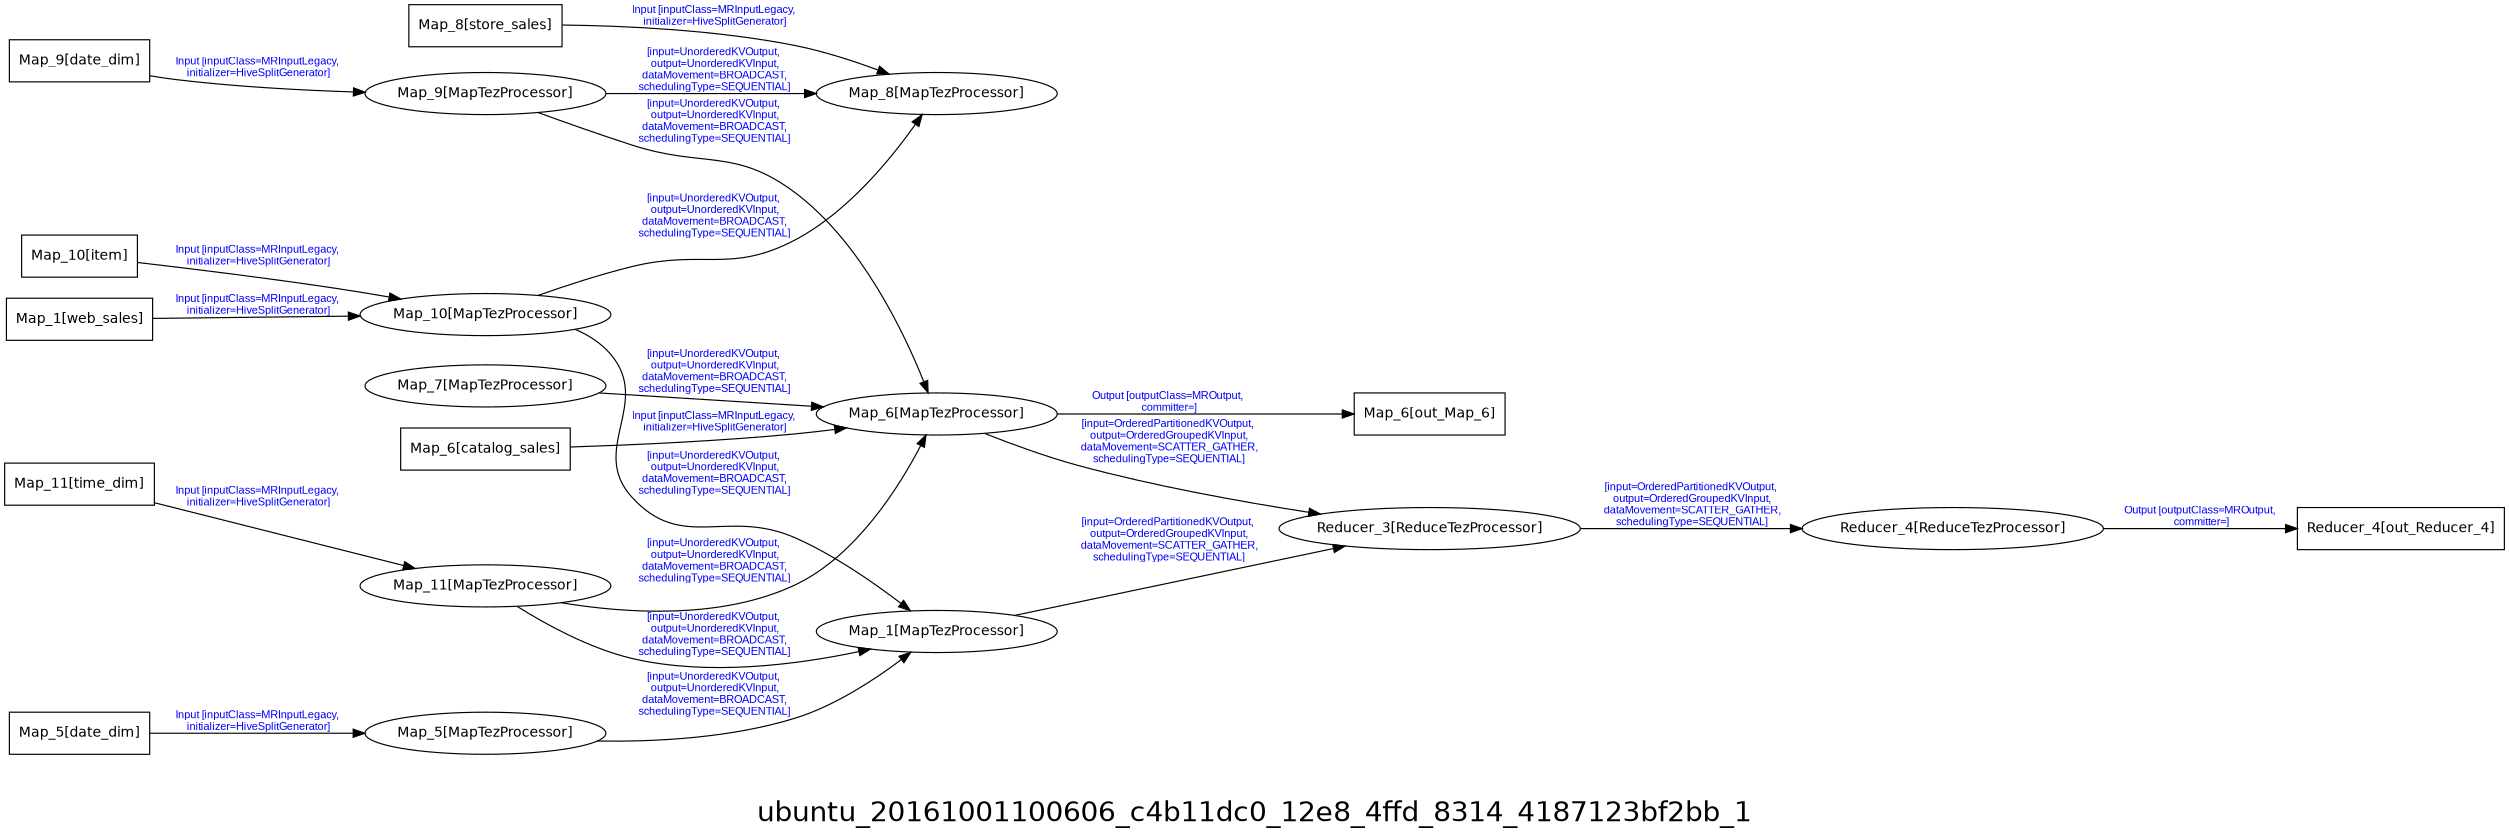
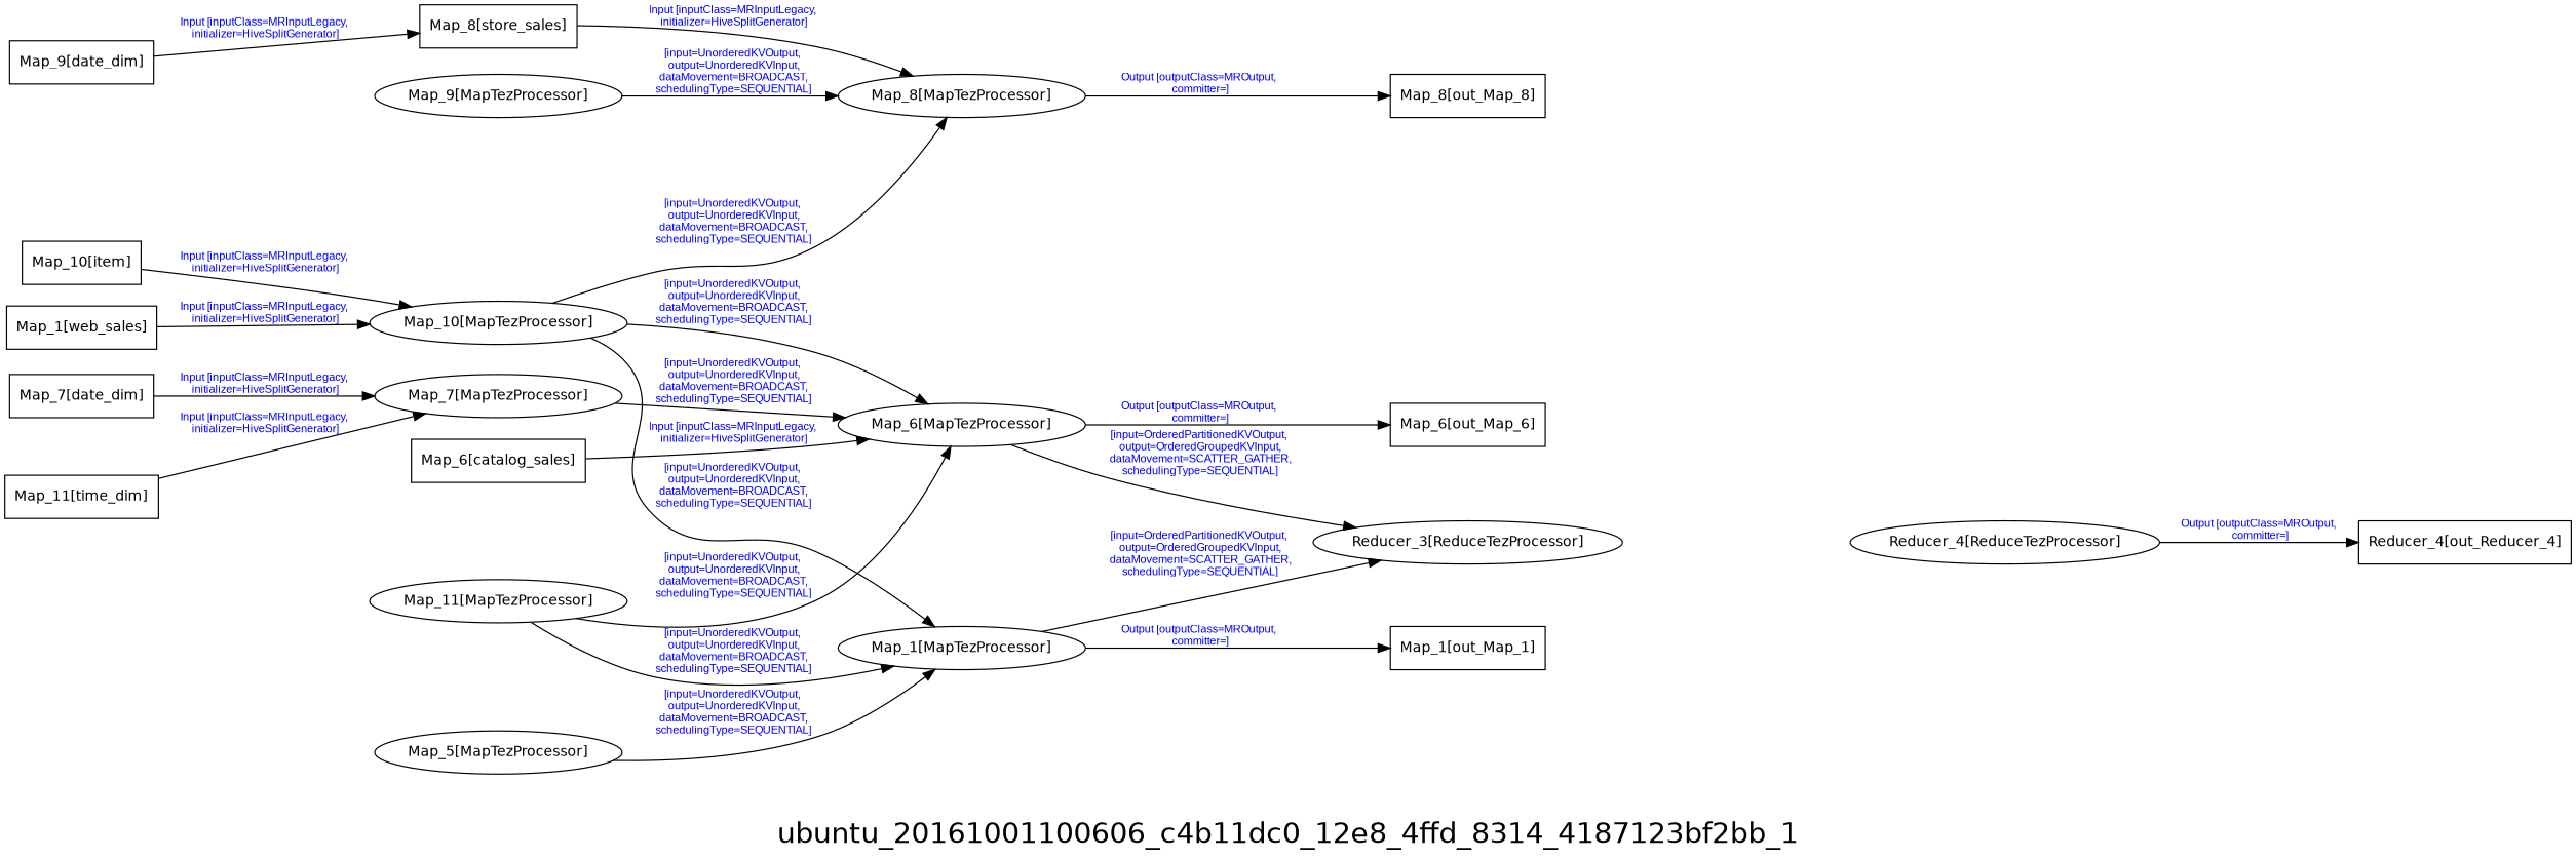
  digraph {
    fontname=Helvetica
    fontsize=24
    label=ubuntu_20161001100606_c4b11dc0_12e8_4ffd_8314_4187123bf2bb_1
    rankdir=LR
    node [fontname=Helvetica fontsize=12 shape=box]
    edge [fontcolor=blue fontname=Arial fontsize=9]
    n1 [label="Map_8[store_sales]"]
    n2 [label="Map_8[MapTezProcessor]" shape=""]
+   n3 [label="Map_8[out_Map_8]"]
    n4 [label="Reducer_3[ReduceTezProcessor]" shape=""]
    n5 [label="Reducer_4[ReduceTezProcessor]" shape=""]
    n6 [label="Map_6[out_Map_6]"]
-   n7 [label="Map_5[date_dim]"]
    n8 [label="Map_5[MapTezProcessor]" shape=""]
    n9 [label="Map_1[MapTezProcessor]" shape=""]
+   n10 [label="Map_1[out_Map_1]"]
    n11 [label="Map_10[item]"]
    n12 [label="Map_10[MapTezProcessor]" shape=""]
    n13 [label="Map_6[MapTezProcessor]" shape=""]
    n14 [label="Reducer_4[out_Reducer_4]"]
    n15 [label="Map_1[web_sales]"]
    n16 [label="Map_6[catalog_sales]"]
    n17 [label="Map_9[MapTezProcessor]" shape=""]
    n18 [label="Map_7[MapTezProcessor]" shape=""]
+   n19 [label="Map_7[date_dim]"]
    n20 [label="Map_11[MapTezProcessor]" shape=""]
    n21 [label="Map_11[time_dim]"]
    n22 [label="Map_9[date_dim]"]
    n1 -> n2 [label="Input [inputClass=MRInputLegacy,\n initializer=HiveSplitGenerator]"]
-   n4 -> n5 [label="[input=OrderedPartitionedKVOutput,\n output=OrderedGroupedKVInput,\n dataMovement=SCATTER_GATHER,\n schedulingType=SEQUENTIAL]"]
+   n2 -> n3 [label="Output [outputClass=MROutput,\n committer=]"]
    n5 -> n14 [label="Output [outputClass=MROutput,\n committer=]"]
-   n7 -> n8 [label="Input [inputClass=MRInputLegacy,\n initializer=HiveSplitGenerator]"]
    n8 -> n9 [label="[input=UnorderedKVOutput,\n output=UnorderedKVInput,\n dataMovement=BROADCAST,\n schedulingType=SEQUENTIAL]"]
    n9 -> n4 [label="[input=OrderedPartitionedKVOutput,\n output=OrderedGroupedKVInput,\n dataMovement=SCATTER_GATHER,\n schedulingType=SEQUENTIAL]"]
+   n9 -> n10 [label="Output [outputClass=MROutput,\n committer=]"]
    n11 -> n12 [label="Input [inputClass=MRInputLegacy,\n initializer=HiveSplitGenerator]"]
    n12 -> n2 [label="[input=UnorderedKVOutput,\n output=UnorderedKVInput,\n dataMovement=BROADCAST,\n schedulingType=SEQUENTIAL]"]
    n12 -> n9 [label="[input=UnorderedKVOutput,\n output=UnorderedKVInput,\n dataMovement=BROADCAST,\n schedulingType=SEQUENTIAL]"]
-   n17 -> n13 [label="[input=UnorderedKVOutput,\n output=UnorderedKVInput,\n dataMovement=BROADCAST,\n schedulingType=SEQUENTIAL]"]
+   n12 -> n13 [label="[input=UnorderedKVOutput,\n output=UnorderedKVInput,\n dataMovement=BROADCAST,\n schedulingType=SEQUENTIAL]"]
    n13 -> n4 [label="[input=OrderedPartitionedKVOutput,\n output=OrderedGroupedKVInput,\n dataMovement=SCATTER_GATHER,\n schedulingType=SEQUENTIAL]"]
    n13 -> n6 [label="Output [outputClass=MROutput,\n committer=]"]
    n15 -> n12 [label="Input [inputClass=MRInputLegacy,\n initializer=HiveSplitGenerator]"]
    n16 -> n13 [label="Input [inputClass=MRInputLegacy,\n initializer=HiveSplitGenerator]"]
    n17 -> n2 [label="[input=UnorderedKVOutput,\n output=UnorderedKVInput,\n dataMovement=BROADCAST,\n schedulingType=SEQUENTIAL]"]
    n18 -> n13 [label="[input=UnorderedKVOutput,\n output=UnorderedKVInput,\n dataMovement=BROADCAST,\n schedulingType=SEQUENTIAL]"]
+   n19 -> n18 [label="Input [inputClass=MRInputLegacy,\n initializer=HiveSplitGenerator]"]
    n20 -> n9 [label="[input=UnorderedKVOutput,\n output=UnorderedKVInput,\n dataMovement=BROADCAST,\n schedulingType=SEQUENTIAL]"]
    n20 -> n13 [label="[input=UnorderedKVOutput,\n output=UnorderedKVInput,\n dataMovement=BROADCAST,\n schedulingType=SEQUENTIAL]"]
-   n21 -> n20 [label="Input [inputClass=MRInputLegacy,\n initializer=HiveSplitGenerator]"]
-   n22 -> n17 [label="Input [inputClass=MRInputLegacy,\n initializer=HiveSplitGenerator]"]
+   n21 -> n18 [label="Input [inputClass=MRInputLegacy,\n initializer=HiveSplitGenerator]"]
+   n22 -> n1 [label="Input [inputClass=MRInputLegacy,\n initializer=HiveSplitGenerator]"]
  }
